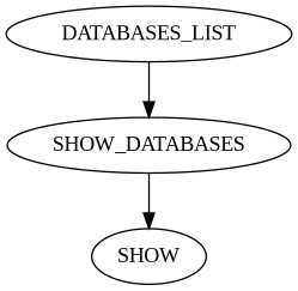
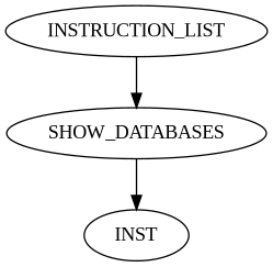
  digraph {
    fontname="Liberation Serif"
    node [fontname="Liberation Serif"]
    edge [fontname="Liberation Serif"]
-   n1 [label=DATABASES_LIST]
+   n1 [label=INSTRUCTION_LIST]
    n2 [label=SHOW_DATABASES]
-   n3 [label=SHOW]
+   n3 [label=INST]
    n1 -> n2
    n2 -> n3
  }
